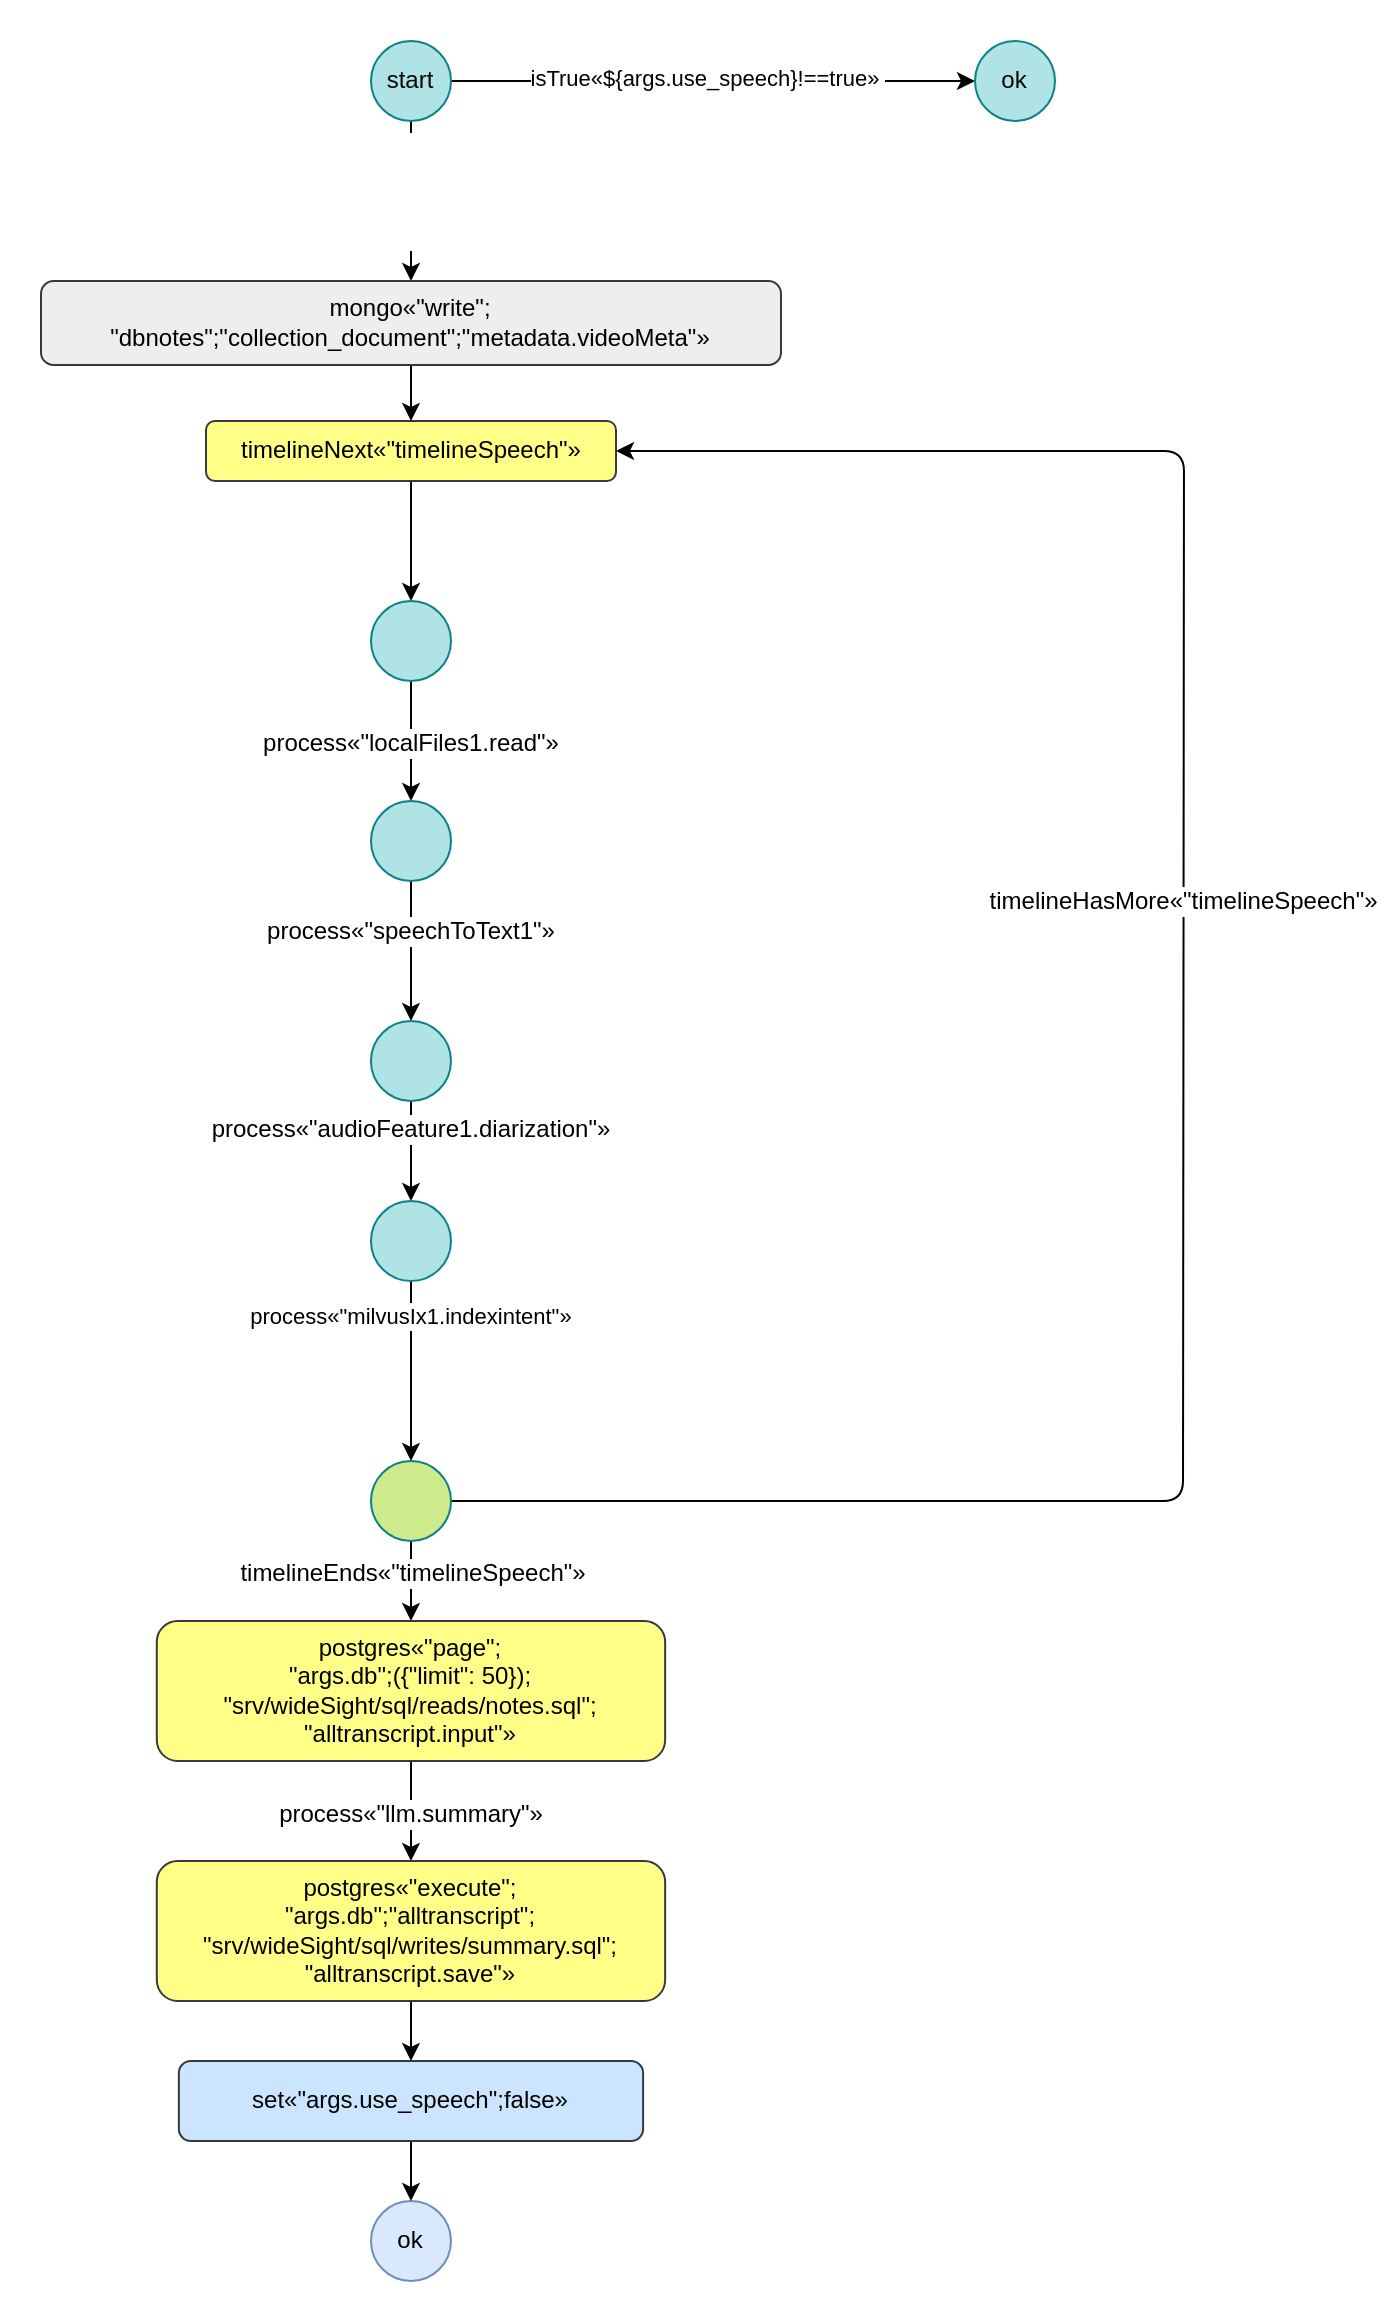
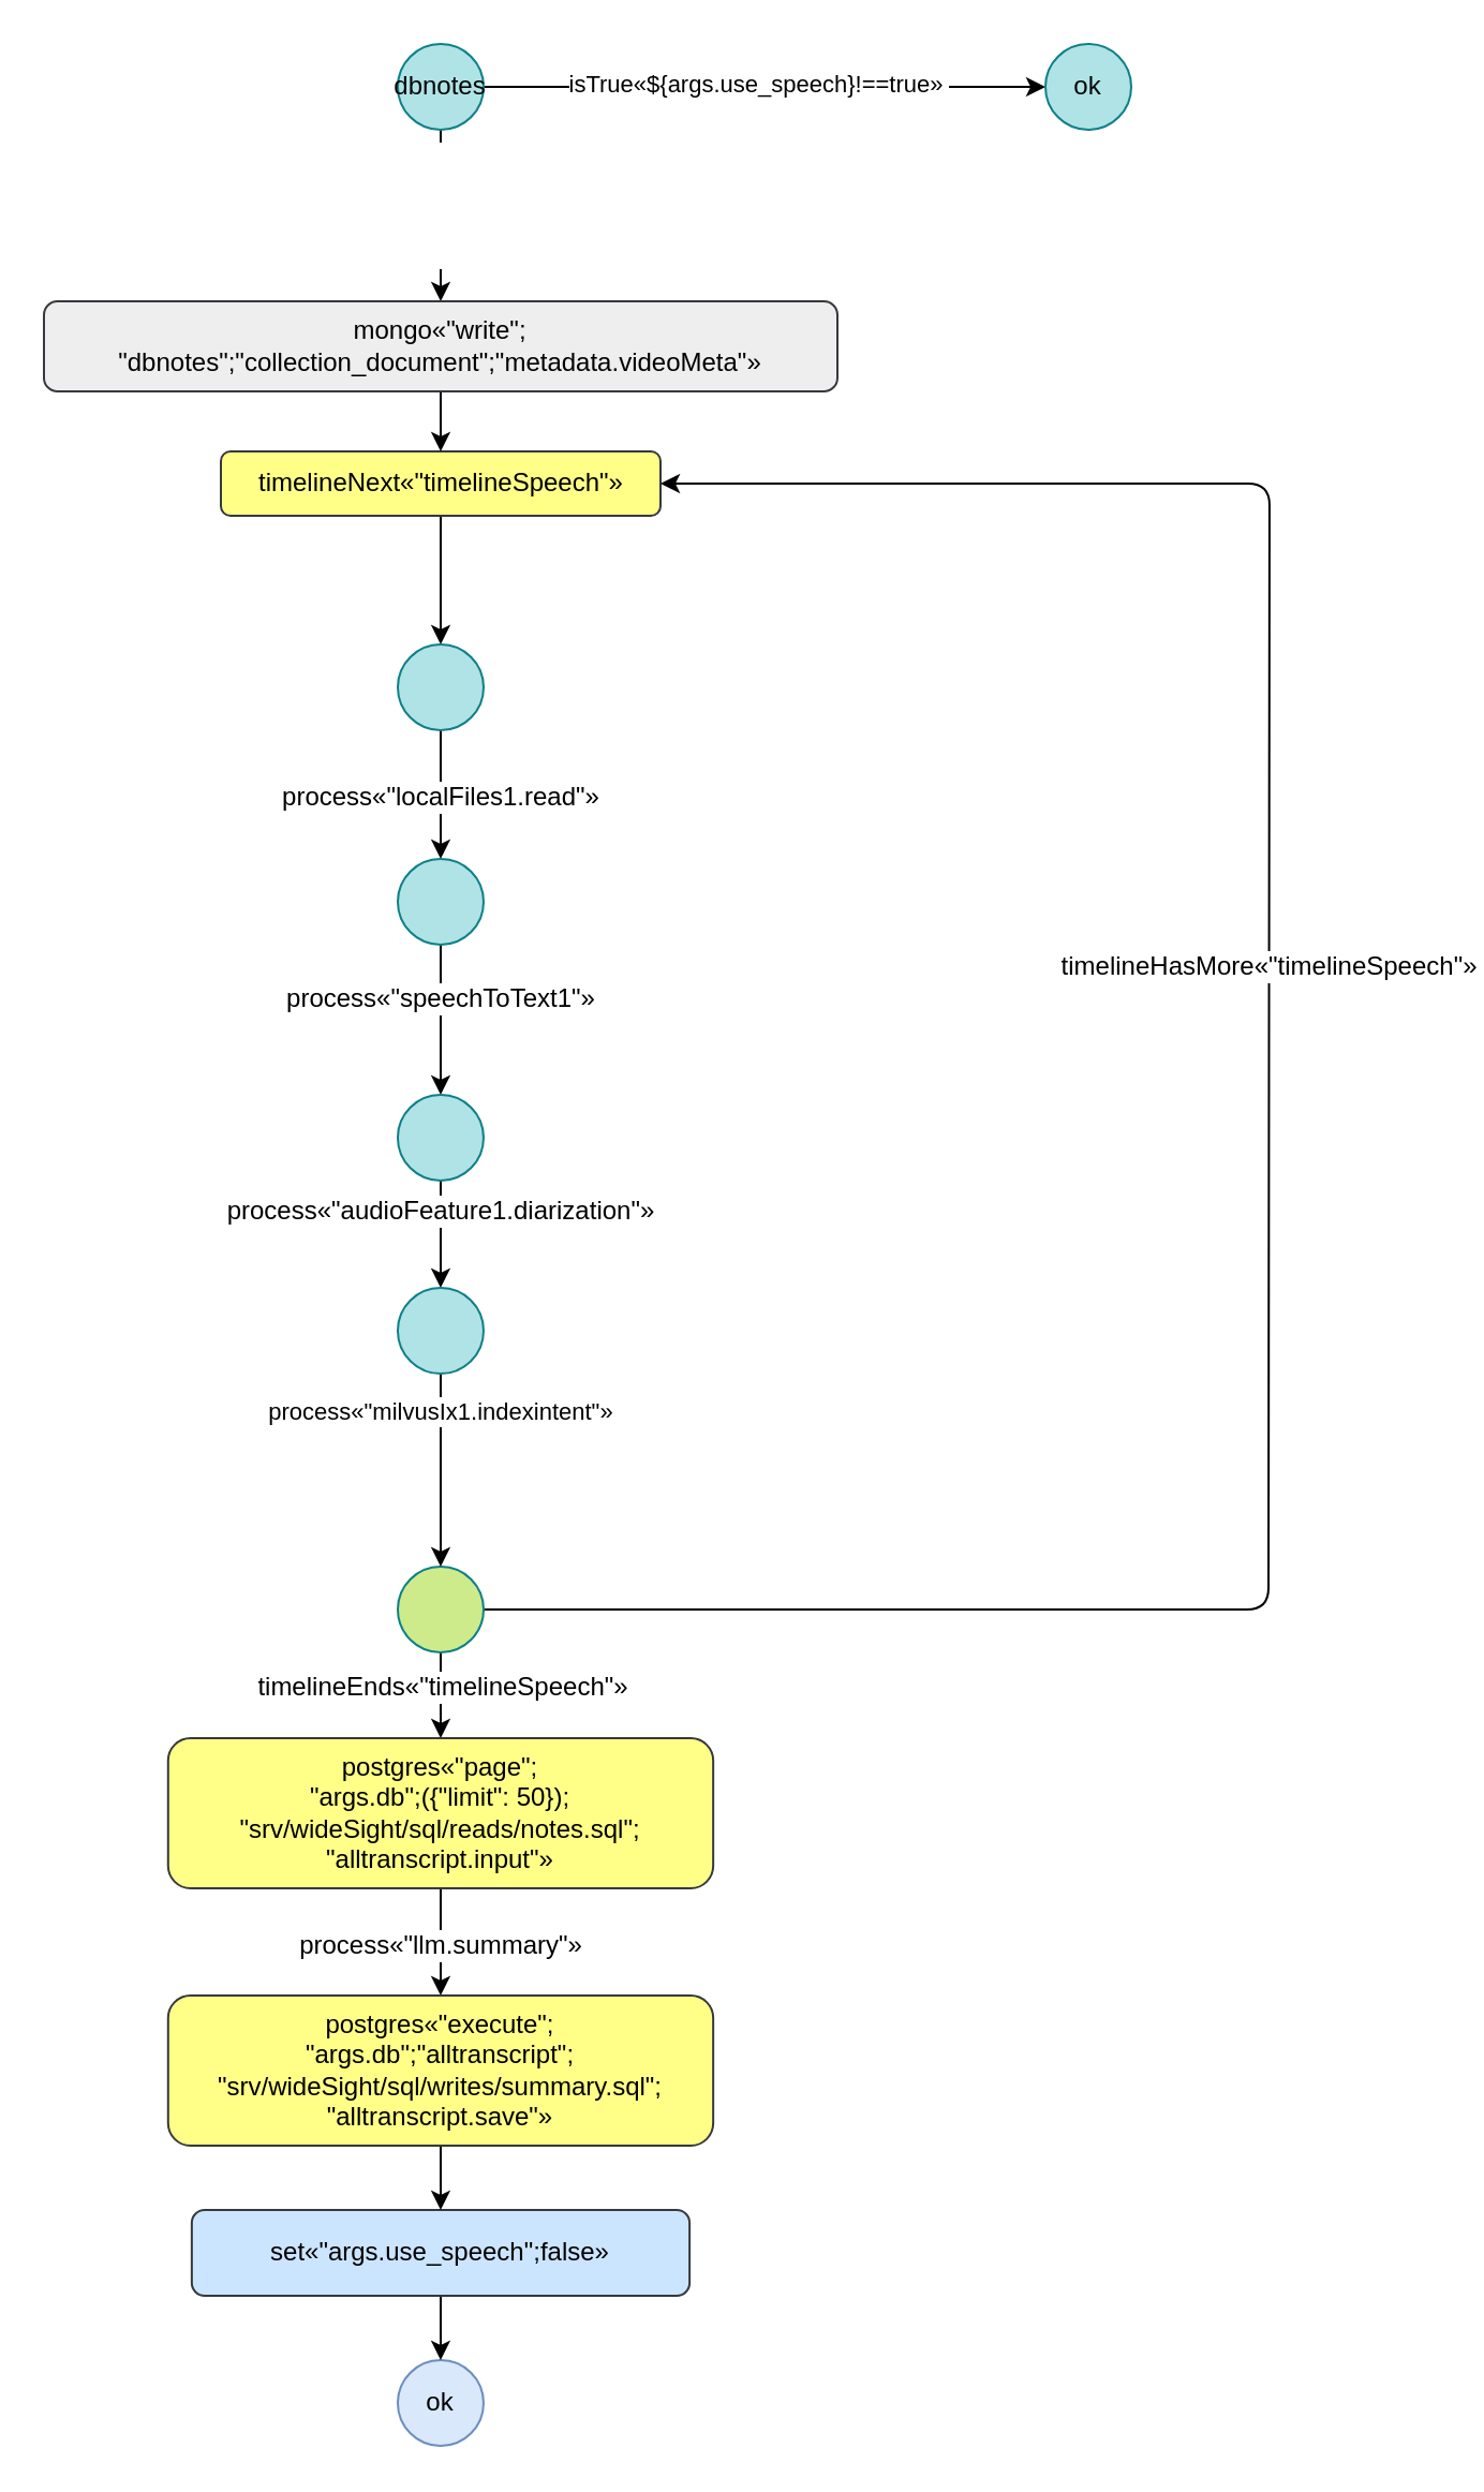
  <mxCell id="0" />
  <mxCell id="1" parent="0" />
  <mxCell id="2" style="edgeStyle=none;html=1;entryX=0.5;entryY=0;entryDx=0;entryDy=0;" parent="1" source="6" target="27" edge="1"><mxGeometry relative="1" as="geometry"><mxPoint x="204.49" y="150" as="targetPoint" /></mxGeometry></mxCell>
  <mxCell id="3" value="isTrue«${scope.config_milvus}==true &#10;&amp;&amp; ${scope.config_mongo}==true &#10;&amp;&amp; ${scope.config_postgres}==true &#10;&amp;&amp; ${scope.config_meta}==true»" style="edgeLabel;align=center;verticalAlign=middle;resizable=0;points=[];fontColor=#FFFFFF;fontSize=12;" parent="2" vertex="1" connectable="0"><mxGeometry x="-0.275" y="-2" relative="1" as="geometry"><mxPoint x="2" y="5" as="offset" /></mxGeometry></mxCell>
  <mxCell id="4" style="edgeStyle=none;html=1;" parent="1" source="6" target="29" edge="1"><mxGeometry relative="1" as="geometry" /></mxCell>
  <mxCell id="5" value="isTrue«${args.use_speech}!==true»" style="edgeLabel;align=center;verticalAlign=middle;resizable=0;points=[];" parent="4" vertex="1" connectable="0"><mxGeometry x="-0.45" y="2" relative="1" as="geometry"><mxPoint x="55" as="offset" /></mxGeometry></mxCell>
- <mxCell id="6" value="start" style="ellipse;whiteSpace=wrap;html=1;fillColor=#b0e3e6;strokeColor=#0e8088;fontColor=#050505;" parent="1" vertex="1"><mxGeometry x="185" y="20" width="40" height="40" as="geometry" /></mxCell>
+ <mxCell id="6" value="dbnotes" style="ellipse;whiteSpace=wrap;html=1;fillColor=#b0e3e6;strokeColor=#0e8088;fontColor=#050505;" parent="1" vertex="1"><mxGeometry x="185" y="20" width="40" height="40" as="geometry" /></mxCell>
  <mxCell id="7" style="edgeStyle=none;html=1;exitX=0.5;exitY=1;exitDx=0;exitDy=0;" parent="1" source="19" target="32" edge="1"><mxGeometry relative="1" as="geometry"><mxPoint x="466.01" y="880" as="sourcePoint" /><mxPoint x="205.005" y="820" as="targetPoint" /></mxGeometry></mxCell>
  <mxCell id="8" value="timelineEnds«&quot;timelineSpeech&quot;»" style="edgeLabel;align=center;verticalAlign=middle;resizable=0;points=[];fontSize=12;" parent="7" vertex="1" connectable="0"><mxGeometry x="-0.242" y="1" relative="1" as="geometry"><mxPoint as="offset" /></mxGeometry></mxCell>
  <mxCell id="9" value="ok" style="ellipse;whiteSpace=wrap;html=1;fillColor=#dae8fc;strokeColor=#6c8ebf;fontColor=#000000;" parent="1" vertex="1"><mxGeometry x="184.99" y="1100" width="40" height="40" as="geometry" /></mxCell>
  <mxCell id="10" style="edgeStyle=none;html=1;" parent="1" source="28" target="16" edge="1"><mxGeometry relative="1" as="geometry"><mxPoint x="204.5" y="380" as="sourcePoint" /><Array as="points" /></mxGeometry></mxCell>
  <mxCell id="11" value="process«&quot;localFiles1.read&quot;»" style="edgeLabel;align=center;verticalAlign=middle;resizable=0;points=[];fontSize=12;" parent="10" vertex="1" connectable="0"><mxGeometry x="-0.292" y="-1" relative="1" as="geometry"><mxPoint x="1" y="9" as="offset" /></mxGeometry></mxCell>
  <mxCell id="12" style="edgeStyle=none;html=1;entryX=0.5;entryY=0;entryDx=0;entryDy=0;" parent="1" source="13" target="28" edge="1"><mxGeometry relative="1" as="geometry"><mxPoint x="205" y="270" as="targetPoint" /></mxGeometry></mxCell>
  <mxCell id="13" value="timelineNext«&quot;timelineSpeech&quot;»" style="rounded=1;whiteSpace=wrap;fillColor=#ffff88;strokeColor=#36393d;fontColor=#000000;" parent="1" vertex="1"><mxGeometry x="102.5" y="210" width="205" height="30" as="geometry" /></mxCell>
  <mxCell id="14" style="edgeStyle=none;html=1;entryX=0.5;entryY=0;entryDx=0;entryDy=0;" parent="1" source="16" target="22" edge="1"><mxGeometry relative="1" as="geometry"><mxPoint x="320" y="500" as="targetPoint" /></mxGeometry></mxCell>
  <mxCell id="15" value="process«&quot;speechToText1&quot;»" style="edgeLabel;align=center;verticalAlign=middle;resizable=0;points=[];fontSize=12;" parent="14" vertex="1" connectable="0"><mxGeometry x="-0.2" y="1" relative="1" as="geometry"><mxPoint x="-1" y="-4" as="offset" /></mxGeometry></mxCell>
  <mxCell id="16" value="" style="ellipse;whiteSpace=wrap;html=1;fillColor=#b0e3e6;strokeColor=#0e8088;fontColor=#050505;" parent="1" vertex="1"><mxGeometry x="185" y="400" width="40" height="40" as="geometry" /></mxCell>
  <mxCell id="17" style="edgeStyle=none;html=1;entryX=1;entryY=0.5;entryDx=0;entryDy=0;fontSize=12;" parent="1" source="19" target="13" edge="1"><mxGeometry relative="1" as="geometry"><Array as="points"><mxPoint x="591" y="750" /><mxPoint x="591.49" y="225" /></Array></mxGeometry></mxCell>
  <mxCell id="18" value="timelineHasMore«&quot;timelineSpeech&quot;»" style="edgeLabel;align=center;verticalAlign=middle;resizable=0;points=[];fontSize=12;" parent="17" vertex="1" connectable="0"><mxGeometry x="0.135" y="2" relative="1" as="geometry"><mxPoint x="2" as="offset" /></mxGeometry></mxCell>
  <mxCell id="19" value="" style="ellipse;whiteSpace=wrap;html=1;fillColor=#CDEB8B;strokeColor=#0e8088;fontColor=#050505;" parent="1" vertex="1"><mxGeometry x="185" y="730" width="40" height="40" as="geometry" /></mxCell>
  <mxCell id="20" style="edgeStyle=none;html=1;entryX=0.5;entryY=0;entryDx=0;entryDy=0;" parent="1" source="22" target="25" edge="1"><mxGeometry relative="1" as="geometry"><mxPoint x="205" y="580" as="targetPoint" /></mxGeometry></mxCell>
  <mxCell id="21" value="process«&quot;audioFeature1.diarization&quot;»" style="edgeLabel;align=center;verticalAlign=middle;resizable=0;points=[];fontSize=12;" parent="20" vertex="1" connectable="0"><mxGeometry x="-0.411" y="1" relative="1" as="geometry"><mxPoint x="-1" y="-2" as="offset" /></mxGeometry></mxCell>
  <mxCell id="22" value="" style="ellipse;whiteSpace=wrap;html=1;fillColor=#b0e3e6;strokeColor=#0e8088;fontColor=#050505;" parent="1" vertex="1"><mxGeometry x="184.99" y="510" width="40" height="40" as="geometry" /></mxCell>
  <mxCell id="23" style="edgeStyle=none;html=1;entryX=0.5;entryY=0;entryDx=0;entryDy=0;" parent="1" source="25" target="19" edge="1"><mxGeometry relative="1" as="geometry"><Array as="points" /></mxGeometry></mxCell>
  <mxCell id="24" value="process«&quot;milvusIx1.indexintent&quot;»" style="edgeLabel;align=center;verticalAlign=middle;resizable=0;points=[];" parent="23" vertex="1" connectable="0"><mxGeometry x="-0.623" relative="1" as="geometry"><mxPoint as="offset" /></mxGeometry></mxCell>
  <mxCell id="25" value="" style="ellipse;whiteSpace=wrap;html=1;fillColor=#b0e3e6;strokeColor=#0e8088;fontColor=#050505;" parent="1" vertex="1"><mxGeometry x="184.99" y="600" width="40" height="40" as="geometry" /></mxCell>
  <mxCell id="26" style="edgeStyle=none;html=1;fontColor=#FFFFFF;" parent="1" source="27" target="13" edge="1"><mxGeometry relative="1" as="geometry" /></mxCell>
  <mxCell id="27" value="mongo«&quot;write&quot;;&#10;&quot;dbnotes&quot;;&quot;collection_document&quot;;&quot;metadata.videoMeta&quot;»" style="rounded=1;whiteSpace=wrap;fillColor=#eeeeee;strokeColor=#36393d;fontColor=#000000;" parent="1" vertex="1"><mxGeometry x="20" y="140" width="370" height="42" as="geometry" /></mxCell>
  <mxCell id="28" value="" style="ellipse;whiteSpace=wrap;html=1;fillColor=#b0e3e6;strokeColor=#0e8088;fontColor=#050505;" parent="1" vertex="1"><mxGeometry x="185" y="300" width="40" height="40" as="geometry" /></mxCell>
  <mxCell id="29" value="ok" style="ellipse;whiteSpace=wrap;html=1;fillColor=#b0e3e6;strokeColor=#0e8088;fontColor=#050505;" parent="1" vertex="1"><mxGeometry x="487" y="20" width="40" height="40" as="geometry" /></mxCell>
  <mxCell id="30" style="edgeStyle=none;html=1;entryX=0.5;entryY=0;entryDx=0;entryDy=0;" parent="1" source="32" target="36" edge="1"><mxGeometry relative="1" as="geometry" /></mxCell>
  <mxCell id="31" value="&lt;span style=&quot;font-size: 12px;&quot;&gt;process«&quot;llm.summary&quot;»&lt;/span&gt;" style="edgeLabel;html=1;align=center;verticalAlign=middle;resizable=0;points=[];" parent="30" vertex="1" connectable="0"><mxGeometry x="-0.307" relative="1" as="geometry"><mxPoint y="9" as="offset" /></mxGeometry></mxCell>
  <mxCell id="32" value="postgres«&quot;page&quot;;&#10;&quot;args.db&quot;;({&quot;limit&quot;: 50});&#10;&quot;srv/wideSight/sql/reads/notes.sql&quot;;&#10;&quot;alltranscript.input&quot;»" style="rounded=1;whiteSpace=wrap;fillColor=#ffff88;strokeColor=#36393d;fontColor=#000000;" parent="1" vertex="1"><mxGeometry x="77.9" y="810" width="254.18" height="70" as="geometry" /></mxCell>
  <mxCell id="33" style="edgeStyle=none;html=1;" parent="1" source="34" target="9" edge="1"><mxGeometry relative="1" as="geometry" /></mxCell>
  <mxCell id="34" value="set«&quot;args.use_speech&quot;;false»" style="rounded=1;whiteSpace=wrap;fillColor=#cce5ff;strokeColor=#36393d;fontColor=#000000;" parent="1" vertex="1"><mxGeometry x="88.93" y="1030" width="232.13" height="40" as="geometry" /></mxCell>
  <mxCell id="35" style="edgeStyle=none;html=1;" parent="1" source="36" target="34" edge="1"><mxGeometry relative="1" as="geometry" /></mxCell>
  <mxCell id="36" value="postgres«&quot;execute&quot;;&#10;&quot;args.db&quot;;&quot;alltranscript&quot;;&#10;&quot;srv/wideSight/sql/writes/summary.sql&quot;;&#10;&quot;alltranscript.save&quot;»" style="rounded=1;whiteSpace=wrap;fillColor=#ffff88;strokeColor=#36393d;fontColor=#000000;" parent="1" vertex="1"><mxGeometry x="77.9" y="930" width="254.18" height="70" as="geometry" /></mxCell>
